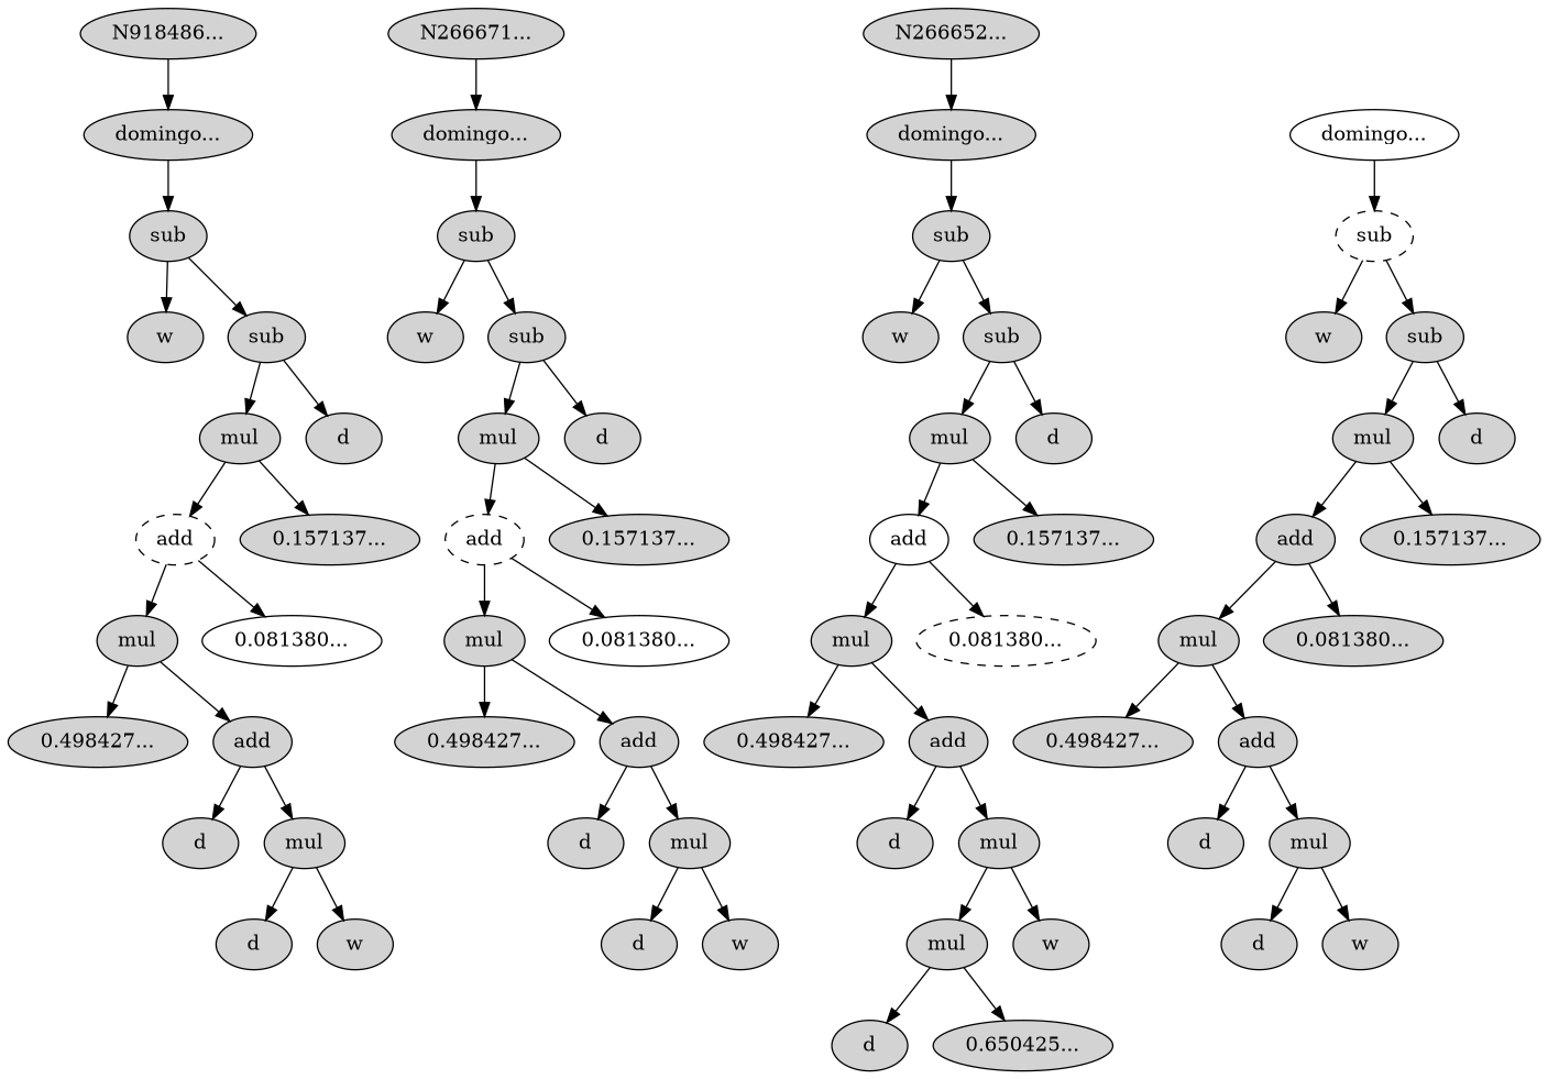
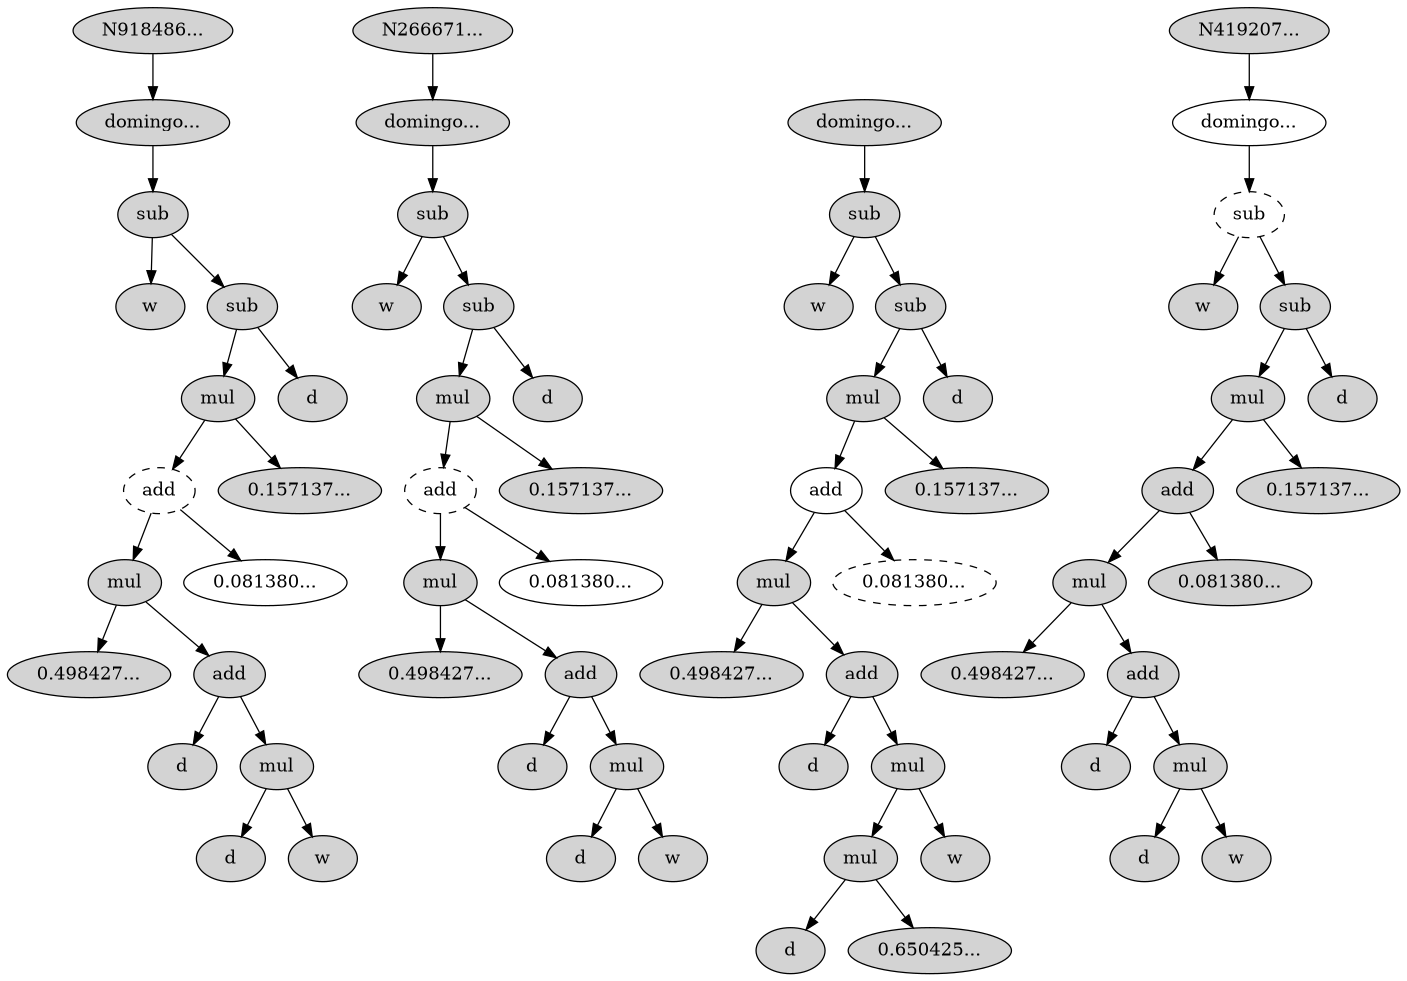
  digraph {
    node [style=filled]
    n1 [label="N918486..."]
    n2 [label="domingo..."]
    n3 [label=sub]
    n4 [label=w]
    n5 [label=sub]
    n6 [label=mul]
    n7 [label=d]
    n8 [label=add style=dashed]
    n9 [label="0.157137..."]
    n10 [label=mul]
    n11 [label="0.081380..." style=solid]
    n12 [label="0.498427..."]
    n13 [label=add]
    n14 [label=d]
    n15 [label=mul]
    n16 [label=d]
    n17 [label=w]
    n18 [label="N266671..."]
    n19 [label="domingo..."]
    n20 [label=sub]
    n21 [label=w]
    n22 [label=sub]
    n23 [label=mul]
    n24 [label=d]
    n25 [label=add style=dashed]
    n26 [label="0.157137..."]
    n27 [label=mul]
    n28 [label="0.081380..." style=solid]
    n29 [label="0.498427..."]
    n30 [label=add]
    n31 [label=d]
    n32 [label=mul]
    n33 [label=d]
    n34 [label=w]
-   n35 [label="N266652..."]
    n36 [label="domingo..."]
    n37 [label=sub]
    n38 [label=w]
    n39 [label=sub]
    n40 [label=mul]
    n41 [label=d]
    n42 [label=add style=solid]
    n43 [label="0.157137..."]
    n44 [label=mul]
    n45 [label="0.081380..." style=dashed]
    n46 [label="0.498427..."]
    n47 [label=add]
    n48 [label=d]
    n49 [label=mul]
    n50 [label=mul]
    n51 [label=w]
    n52 [label=d]
    n53 [label="0.650425..."]
+   n54 [label="N419207..."]
    n55 [label="domingo..." style=solid]
    n56 [label=sub style=dashed]
    n57 [label=w]
    n58 [label=sub]
    n59 [label=mul]
    n60 [label=d]
    n61 [label=add]
    n62 [label="0.157137..."]
    n63 [label=mul]
    n64 [label="0.081380..."]
    n65 [label="0.498427..."]
    n66 [label=add]
    n67 [label=d]
    n68 [label=mul]
    n69 [label=d]
    n70 [label=w]
    n1 -> n2
    n2 -> n3
    n3 -> n4
    n3 -> n5
    n5 -> n6
    n5 -> n7
    n6 -> n8
    n6 -> n9
    n8 -> n10
    n8 -> n11
    n10 -> n12
    n10 -> n13
    n13 -> n14
    n13 -> n15
    n15 -> n16
    n15 -> n17
    n18 -> n19
    n19 -> n20
    n20 -> n21
    n20 -> n22
    n22 -> n23
    n22 -> n24
    n23 -> n25
    n23 -> n26
    n25 -> n27
    n25 -> n28
    n27 -> n29
    n27 -> n30
    n30 -> n31
    n30 -> n32
    n32 -> n33
    n32 -> n34
-   n35 -> n36
    n36 -> n37
    n37 -> n38
    n37 -> n39
    n39 -> n40
    n39 -> n41
    n40 -> n42
    n40 -> n43
    n42 -> n44
    n42 -> n45
    n44 -> n46
    n44 -> n47
    n47 -> n48
    n47 -> n49
    n49 -> n50
    n49 -> n51
    n50 -> n52
    n50 -> n53
+   n54 -> n55
    n55 -> n56
    n56 -> n57
    n56 -> n58
    n58 -> n59
    n58 -> n60
    n59 -> n61
    n59 -> n62
    n61 -> n63
    n61 -> n64
    n63 -> n65
    n63 -> n66
    n66 -> n67
    n66 -> n68
    n68 -> n69
    n68 -> n70
  }
